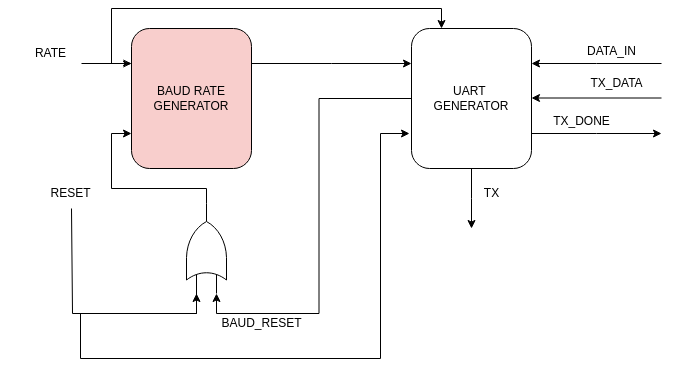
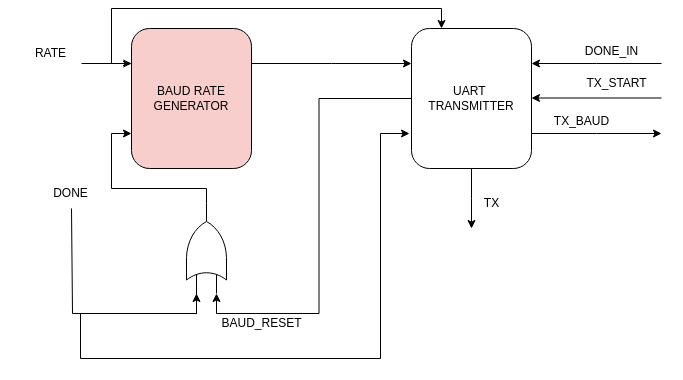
  <mxCell id="0" />
  <mxCell id="1" parent="0" />
  <mxCell id="2" style="edgeStyle=orthogonalEdgeStyle;rounded=0;orthogonalLoop=1;jettySize=auto;html=1;exitX=1;exitY=0.25;exitDx=0;exitDy=0;" edge="1" parent="1" source="4"><mxGeometry relative="1" as="geometry"><mxPoint x="411" y="55" as="targetPoint" /></mxGeometry></mxCell>
  <mxCell id="3" style="edgeStyle=orthogonalEdgeStyle;rounded=0;orthogonalLoop=1;jettySize=auto;html=1;exitX=0;exitY=0.25;exitDx=0;exitDy=0;endArrow=none;endFill=0;startArrow=classicThin;startFill=1;" edge="1" parent="1" source="4"><mxGeometry relative="1" as="geometry"><mxPoint x="81" y="55" as="targetPoint" /></mxGeometry></mxCell>
  <mxCell id="4" value="BAUD RATE&lt;br&gt;GENERATOR" style="rounded=1;whiteSpace=wrap;html=1;fillColor=#f8cecc;" vertex="1" parent="1"><mxGeometry x="131" y="20" width="120" height="140" as="geometry" /></mxCell>
  <mxCell id="5" style="edgeStyle=orthogonalEdgeStyle;rounded=0;orthogonalLoop=1;jettySize=auto;html=1;exitX=0;exitY=0.5;exitDx=0;exitDy=0;entryX=0;entryY=0.75;entryDx=0;entryDy=0;entryPerimeter=0;" edge="1" parent="1" source="11" target="15"><mxGeometry relative="1" as="geometry"><mxPoint x="391" y="300" as="targetPoint" /></mxGeometry></mxCell>
  <mxCell id="6" style="edgeStyle=orthogonalEdgeStyle;rounded=0;orthogonalLoop=1;jettySize=auto;html=1;exitX=1;exitY=0.25;exitDx=0;exitDy=0;startArrow=classic;startFill=1;endArrow=none;endFill=0;" edge="1" parent="1" source="11"><mxGeometry relative="1" as="geometry"><mxPoint x="661" y="55" as="targetPoint" /></mxGeometry></mxCell>
  <mxCell id="7" style="edgeStyle=orthogonalEdgeStyle;rounded=0;orthogonalLoop=1;jettySize=auto;html=1;exitX=1;exitY=0.75;exitDx=0;exitDy=0;" edge="1" parent="1" source="11"><mxGeometry relative="1" as="geometry"><mxPoint x="661" y="125" as="targetPoint" /></mxGeometry></mxCell>
  <mxCell id="8" style="edgeStyle=orthogonalEdgeStyle;rounded=0;orthogonalLoop=1;jettySize=auto;html=1;exitX=0.5;exitY=1;exitDx=0;exitDy=0;" edge="1" parent="1" source="11"><mxGeometry relative="1" as="geometry"><mxPoint x="471" y="220" as="targetPoint" /></mxGeometry></mxCell>
  <mxCell id="9" style="edgeStyle=orthogonalEdgeStyle;rounded=0;orthogonalLoop=1;jettySize=auto;html=1;entryX=0.144;entryY=0.25;entryDx=0;entryDy=0;entryPerimeter=0;endArrow=none;endFill=0;startArrow=classic;startFill=1;exitX=0;exitY=0.75;exitDx=0;exitDy=0;" edge="1" parent="1"><mxGeometry relative="1" as="geometry"><mxPoint x="196" y="267.04" as="targetPoint" /><mxPoint x="409" y="125" as="sourcePoint" /><Array as="points"><mxPoint x="380" y="125" /><mxPoint x="380" y="350" /><mxPoint x="80" y="350" /><mxPoint x="80" y="305" /><mxPoint x="196" y="305" /></Array></mxGeometry></mxCell>
  <mxCell id="10" style="edgeStyle=orthogonalEdgeStyle;rounded=0;orthogonalLoop=1;jettySize=auto;html=1;exitX=0.25;exitY=0;exitDx=0;exitDy=0;entryX=0;entryY=0.25;entryDx=0;entryDy=0;startArrow=classic;startFill=1;endArrow=open;endFill=0;" edge="1" parent="1" source="11" target="4"><mxGeometry relative="1" as="geometry" /></mxCell>
- <mxCell id="11" value="UART&amp;nbsp;&lt;br&gt;GENERATOR" style="rounded=1;whiteSpace=wrap;html=1;" vertex="1" parent="1"><mxGeometry x="411" y="20" width="120" height="140" as="geometry" /></mxCell>
+ <mxCell id="11" value="UART&amp;nbsp;&lt;br&gt;TRANSMITTER" style="rounded=1;whiteSpace=wrap;html=1;" vertex="1" parent="1"><mxGeometry x="411" y="20" width="120" height="140" as="geometry" /></mxCell>
  <mxCell id="12" value="RATE" style="text;html=1;align=center;verticalAlign=middle;resizable=0;points=[];autosize=1;strokeColor=none;fillColor=none;" vertex="1" parent="1"><mxGeometry x="20" y="30" width="60" height="30" as="geometry" /></mxCell>
  <mxCell id="13" style="edgeStyle=orthogonalEdgeStyle;rounded=0;orthogonalLoop=1;jettySize=auto;html=1;exitX=1;exitY=0.5;exitDx=0;exitDy=0;exitPerimeter=0;entryX=0;entryY=0.75;entryDx=0;entryDy=0;" edge="1" parent="1" source="15" target="4"><mxGeometry relative="1" as="geometry"><Array as="points"><mxPoint x="206" y="180" /><mxPoint x="111" y="180" /><mxPoint x="111" y="125" /></Array></mxGeometry></mxCell>
  <mxCell id="14" style="edgeStyle=orthogonalEdgeStyle;rounded=0;orthogonalLoop=1;jettySize=auto;html=1;exitX=0;exitY=0.25;exitDx=0;exitDy=0;exitPerimeter=0;startArrow=classic;startFill=1;endArrow=none;endFill=0;" edge="1" parent="1"><mxGeometry relative="1" as="geometry"><mxPoint x="71" y="200" as="targetPoint" /><mxPoint x="196" y="285" as="sourcePoint" /><Array as="points"><mxPoint x="196" y="305" /><mxPoint x="72" y="305" /></Array></mxGeometry></mxCell>
  <mxCell id="15" value="" style="verticalLabelPosition=bottom;shadow=0;dashed=0;align=center;html=1;verticalAlign=top;shape=mxgraph.electrical.logic_gates.logic_gate;operation=or;rotation=-90;" vertex="1" parent="1"><mxGeometry x="161" y="220" width="90" height="40" as="geometry" /></mxCell>
  <mxCell id="16" value="BAUD_RESET" style="text;html=1;align=center;verticalAlign=middle;resizable=0;points=[];autosize=1;strokeColor=none;fillColor=none;" vertex="1" parent="1"><mxGeometry x="211" y="300" width="100" height="30" as="geometry" /></mxCell>
- <mxCell id="17" value="RESET" style="text;html=1;align=center;verticalAlign=middle;resizable=0;points=[];autosize=1;strokeColor=none;fillColor=none;" vertex="1" parent="1"><mxGeometry x="40" y="170" width="60" height="30" as="geometry" /></mxCell>
- <mxCell id="18" value="DATA_IN" style="text;html=1;align=center;verticalAlign=middle;resizable=0;points=[];autosize=1;strokeColor=none;fillColor=none;" vertex="1" parent="1"><mxGeometry x="576" y="28" width="70" height="30" as="geometry" /></mxCell>
+ <mxCell id="17" value="DONE" style="text;html=1;align=center;verticalAlign=middle;resizable=0;points=[];autosize=1;strokeColor=none;fillColor=none;" vertex="1" parent="1"><mxGeometry x="40" y="170" width="60" height="30" as="geometry" /></mxCell>
+ <mxCell id="18" value="DONE_IN" style="text;html=1;align=center;verticalAlign=middle;resizable=0;points=[];autosize=1;strokeColor=none;fillColor=none;" vertex="1" parent="1"><mxGeometry x="576" y="28" width="70" height="30" as="geometry" /></mxCell>
  <mxCell id="19" style="edgeStyle=orthogonalEdgeStyle;rounded=0;orthogonalLoop=1;jettySize=auto;html=1;exitX=1;exitY=0.25;exitDx=0;exitDy=0;startArrow=classic;startFill=1;endArrow=none;endFill=0;" edge="1" parent="1"><mxGeometry relative="1" as="geometry"><mxPoint x="661" y="89.5" as="targetPoint" /><mxPoint x="531" y="89.5" as="sourcePoint" /></mxGeometry></mxCell>
- <mxCell id="20" value="TX_DATA" style="text;html=1;align=center;verticalAlign=middle;resizable=0;points=[];autosize=1;strokeColor=none;fillColor=none;" vertex="1" parent="1"><mxGeometry x="576" y="60" width="80" height="30" as="geometry" /></mxCell>
- <mxCell id="21" value="TX_DONE" style="text;html=1;align=center;verticalAlign=middle;resizable=0;points=[];autosize=1;strokeColor=none;fillColor=none;" vertex="1" parent="1"><mxGeometry x="541" y="98" width="80" height="30" as="geometry" /></mxCell>
- <mxCell id="22" value="TX" style="text;html=1;align=center;verticalAlign=middle;resizable=0;points=[];autosize=1;strokeColor=none;fillColor=none;" vertex="1" parent="1"><mxGeometry x="471" y="170" width="40" height="30" as="geometry" /></mxCell>
+ <mxCell id="20" value="TX_START" style="text;html=1;align=center;verticalAlign=middle;resizable=0;points=[];autosize=1;strokeColor=none;fillColor=none;" vertex="1" parent="1"><mxGeometry x="576" y="60" width="80" height="30" as="geometry" /></mxCell>
+ <mxCell id="21" value="TX_BAUD" style="text;html=1;align=center;verticalAlign=middle;resizable=0;points=[];autosize=1;strokeColor=none;fillColor=none;" vertex="1" parent="1"><mxGeometry x="541" y="98" width="80" height="30" as="geometry" /></mxCell>
+ <mxCell id="22" value="TX" style="text;html=1;align=center;verticalAlign=middle;resizable=0;points=[];autosize=1;strokeColor=none;fillColor=none;" vertex="1" parent="1"><mxGeometry x="471" y="180" width="40" height="30" as="geometry" /></mxCell>
